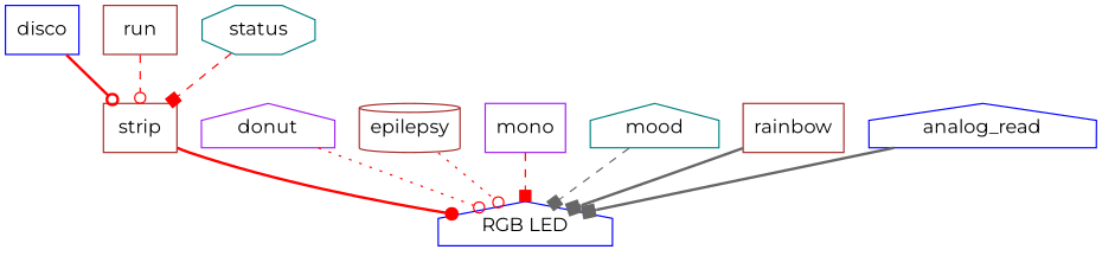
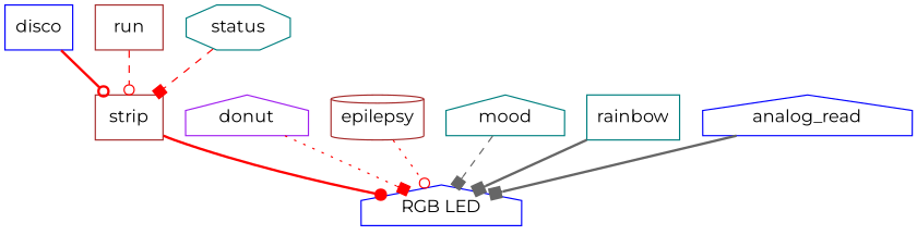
  digraph {
    fontname=Montserrat
    node [color=brown fontname=Montserrat shape=box]
    edge [arrowhead=box color=red fontname=Montserrat style=bold]
    disco [color=blue]
    strip
    n3 [color=blue label="RGB LED" shape=house]
    run
    status [color=teal shape=octagon]
    donut [color=purple shape=house]
    epilepsy [shape=cylinder]
-   mono [color=purple]
    mood [color=teal shape=house]
-   rainbow
+   rainbow [color=teal]
    analog_read [color=blue shape=house]
    disco -> strip [arrowhead=odot]
    strip -> n3 [arrowhead=dot]
    run -> strip [arrowhead=odot style=dashed]
    status -> strip [style=dashed]
-   donut -> n3 [arrowhead=odot style=dotted]
+   donut -> n3 [style=dotted]
    epilepsy -> n3 [arrowhead=odot style=dotted]
-   mono -> n3 [style=dashed]
    mood -> n3 [color=gray40 style=dashed]
    rainbow -> n3 [color=gray40]
    analog_read -> n3 [color=gray40]
  }
